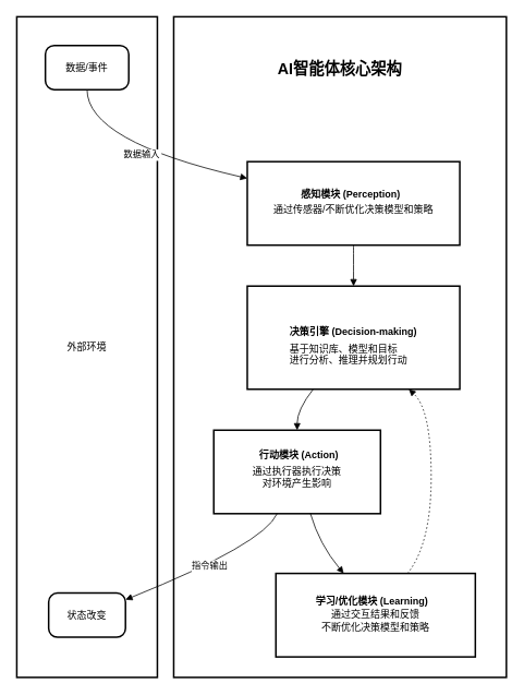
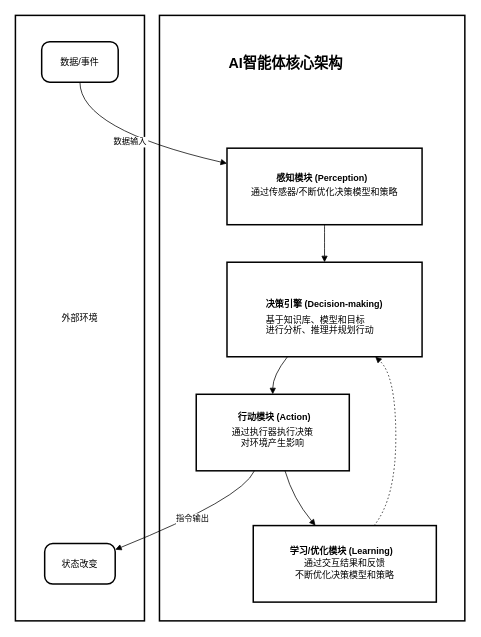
  <mxCell id="0" />
  <mxCell id="1" parent="0" />
  <mxCell id="2" value="" style="whiteSpace=wrap;strokeWidth=2;" vertex="1" parent="1"><mxGeometry x="212" y="20" width="407" height="807" as="geometry" /></mxCell>
  <mxCell id="3" value="外部环境" style="whiteSpace=wrap;strokeWidth=2;" vertex="1" parent="1"><mxGeometry x="20" y="20" width="172" height="807" as="geometry" /></mxCell>
  <mxCell id="4" value="数据/事件" style="rounded=1;arcSize=20;strokeWidth=2" vertex="1" parent="1"><mxGeometry x="55" y="55" width="102" height="54" as="geometry" /></mxCell>
  <mxCell id="5" value="状态改变" style="rounded=1;arcSize=20;strokeWidth=2" vertex="1" parent="1"><mxGeometry x="59" y="724" width="94" height="54" as="geometry" /></mxCell>
  <mxCell id="6" value="&#10;通过传感器/不断优化决策模型和策略" style="whiteSpace=wrap;strokeWidth=2;" vertex="1" parent="1"><mxGeometry x="302" y="197" width="260" height="102" as="geometry" /></mxCell>
  <mxCell id="7" value="决策引擎 (Decision-making)&#10;" style="whiteSpace=wrap;strokeWidth=2;fontStyle=1" vertex="1" parent="1"><mxGeometry x="302" y="349" width="260" height="126" as="geometry" /></mxCell>
  <mxCell id="8" value="&#10;通过执行器执行决策&#10;对环境产生影响" style="whiteSpace=wrap;strokeWidth=2;" vertex="1" parent="1"><mxGeometry x="261" y="525" width="204" height="102" as="geometry" /></mxCell>
  <mxCell id="9" value="&#10;通过交互结果和反馈&#10;不断优化决策模型和策略" style="whiteSpace=wrap;strokeWidth=2;" vertex="1" parent="1"><mxGeometry x="337" y="700" width="244" height="102" as="geometry" /></mxCell>
  <mxCell id="10" value="" style="curved=1;startArrow=none;endArrow=block;exitX=0.5;exitY=1;entryX=0.5;entryY=0;rounded=0;" edge="1" parent="1" source="6" target="7"><mxGeometry relative="1" as="geometry"><Array as="points" /></mxGeometry></mxCell>
  <mxCell id="11" value="" style="curved=1;startArrow=none;endArrow=block;exitX=0.31;exitY=1;entryX=0.5;entryY=0;rounded=0;" edge="1" parent="1" source="7" target="8"><mxGeometry relative="1" as="geometry"><Array as="points"><mxPoint x="363" y="500" /></Array></mxGeometry></mxCell>
  <mxCell id="12" value="" style="curved=1;startArrow=none;endArrow=block;exitX=0.58;exitY=1;entryX=0.34;entryY=0;rounded=0;" edge="1" parent="1" source="8" target="9"><mxGeometry relative="1" as="geometry"><Array as="points"><mxPoint x="390" y="664" /></Array></mxGeometry></mxCell>
  <mxCell id="13" value="" style="curved=1;dashed=1;dashPattern=2 3;startArrow=none;endArrow=block;exitX=0.66;exitY=0;entryX=0.76;entryY=1;rounded=0;" edge="1" parent="1" source="9" target="7"><mxGeometry relative="1" as="geometry"><Array as="points"><mxPoint x="527" y="664" /><mxPoint x="527" y="500" /></Array></mxGeometry></mxCell>
  <mxCell id="14" value="数据输入" style="curved=1;startArrow=none;endArrow=block;exitX=0.5;exitY=1;entryX=0;entryY=0.2;rounded=0;" edge="1" parent="1" source="4" target="6"><mxGeometry relative="1" as="geometry"><Array as="points"><mxPoint x="106" y="172" /></Array></mxGeometry></mxCell>
  <mxCell id="15" value="指令输出" style="curved=1;startArrow=none;endArrow=block;exitX=0.38;exitY=1;entryX=1;entryY=0.15;rounded=0;" edge="1" parent="1" source="8" target="5"><mxGeometry relative="1" as="geometry"><Array as="points"><mxPoint x="322" y="664" /></Array></mxGeometry></mxCell>
- <mxCell id="16" value="&lt;font style=&quot;&quot;&gt;&lt;b style=&quot;&quot;&gt;&lt;font style=&quot;font-size: 19px;&quot;&gt;&lt;br&gt;&lt;span style=&quot;color: rgb(0, 0, 0); font-family: Helvetica; font-style: normal; font-variant-ligatures: normal; font-variant-caps: normal; letter-spacing: normal; orphans: 2; text-align: center; text-indent: 0px; text-transform: none; widows: 2; word-spacing: 0px; -webkit-text-stroke-width: 0px; white-space: normal; text-decoration-thickness: initial; text-decoration-style: initial; text-decoration-color: initial; float: none; display: inline !important;&quot;&gt;AI智能体核心架构&lt;/span&gt;&lt;/font&gt;&lt;/b&gt;&lt;br&gt;&lt;/font&gt;" style="text;html=1;align=center;verticalAlign=middle;whiteSpace=wrap;rounded=0;" vertex="1" parent="1"><mxGeometry x="323" y="52.5" width="185" height="39" as="geometry" /></mxCell>
+ <mxCell id="16" value="&lt;font style=&quot;&quot;&gt;&lt;b style=&quot;&quot;&gt;&lt;font style=&quot;font-size: 19px;&quot;&gt;&lt;br&gt;&lt;span style=&quot;color: rgb(0, 0, 0); font-family: Helvetica; font-style: normal; font-variant-ligatures: normal; font-variant-caps: normal; letter-spacing: normal; orphans: 2; text-align: center; text-indent: 0px; text-transform: none; widows: 2; word-spacing: 0px; -webkit-text-stroke-width: 0px; white-space: normal; text-decoration-thickness: initial; text-decoration-style: initial; text-decoration-color: initial; float: none; display: inline !important;&quot;&gt;AI智能体核心架构&lt;/span&gt;&lt;/font&gt;&lt;/b&gt;&lt;br&gt;&lt;/font&gt;" style="text;html=1;align=center;verticalAlign=middle;whiteSpace=wrap;rounded=0;" vertex="1" parent="1"><mxGeometry x="288" y="52.5" width="185" height="39" as="geometry" /></mxCell>
  <mxCell id="17" value="&lt;span style=&quot;font-weight: normal;&quot;&gt;&lt;span style=&quot;color: rgb(0, 0, 0); font-family: Helvetica; font-size: 12px; font-style: normal; font-variant-ligatures: normal; font-variant-caps: normal; letter-spacing: normal; orphans: 2; text-align: center; text-indent: 0px; text-transform: none; widows: 2; word-spacing: 0px; -webkit-text-stroke-width: 0px; white-space: normal; text-decoration-thickness: initial; text-decoration-style: initial; text-decoration-color: initial; float: none; display: inline !important;&quot;&gt;基于知识库、模型和目标&lt;/span&gt;&lt;br style=&quot;forced-color-adjust: none; padding: 0px; margin: 0px; color: rgb(0, 0, 0); font-family: Helvetica; font-size: 12px; font-style: normal; font-variant-ligatures: normal; font-variant-caps: normal; letter-spacing: normal; orphans: 2; text-align: center; text-indent: 0px; text-transform: none; widows: 2; word-spacing: 0px; -webkit-text-stroke-width: 0px; white-space: normal; text-decoration-thickness: initial; text-decoration-style: initial; text-decoration-color: initial;&quot;&gt;&lt;span style=&quot;color: rgb(0, 0, 0); font-family: Helvetica; font-size: 12px; font-style: normal; font-variant-ligatures: normal; font-variant-caps: normal; letter-spacing: normal; orphans: 2; text-align: center; text-indent: 0px; text-transform: none; widows: 2; word-spacing: 0px; -webkit-text-stroke-width: 0px; white-space: normal; text-decoration-thickness: initial; text-decoration-style: initial; text-decoration-color: initial; float: none; display: inline !important;&quot;&gt;进行分析、推理并规划行动&lt;/span&gt;&lt;/span&gt;" style="text;whiteSpace=wrap;html=1;fontStyle=1" vertex="1" parent="1"><mxGeometry x="352.002" y="412.004" width="172" height="51" as="geometry" /></mxCell>
  <mxCell id="18" value="&lt;span style=&quot;color: rgb(0, 0, 0); font-family: Helvetica; font-size: 12px; font-style: normal; font-variant-ligatures: normal; font-variant-caps: normal; letter-spacing: normal; orphans: 2; text-align: center; text-indent: 0px; text-transform: none; widows: 2; word-spacing: 0px; -webkit-text-stroke-width: 0px; white-space: normal; text-decoration-thickness: initial; text-decoration-style: initial; text-decoration-color: initial; float: none; display: inline !important;&quot;&gt;&lt;b&gt;行动模块 (Action)&lt;/b&gt;&lt;/span&gt;" style="text;whiteSpace=wrap;html=1;" vertex="1" parent="1"><mxGeometry x="315.002" y="542.002" width="165" height="36" as="geometry" /></mxCell>
  <mxCell id="19" value="&lt;span style=&quot;color: rgb(0, 0, 0); font-family: Helvetica; font-size: 12px; font-style: normal; font-variant-ligatures: normal; font-variant-caps: normal; letter-spacing: normal; orphans: 2; text-align: center; text-indent: 0px; text-transform: none; widows: 2; word-spacing: 0px; -webkit-text-stroke-width: 0px; white-space: normal; text-decoration-thickness: initial; text-decoration-style: initial; text-decoration-color: initial; float: none; display: inline !important;&quot;&gt;&lt;b&gt;学习/优化模块 (Learning)&lt;/b&gt;&lt;/span&gt;" style="text;whiteSpace=wrap;html=1;" vertex="1" parent="1"><mxGeometry x="384.004" y="720" width="161" height="36" as="geometry" /></mxCell>
  <mxCell id="20" value="&lt;span style=&quot;color: rgb(0, 0, 0); font-family: Helvetica; font-size: 12px; font-style: normal; font-variant-ligatures: normal; font-variant-caps: normal; letter-spacing: normal; orphans: 2; text-align: center; text-indent: 0px; text-transform: none; widows: 2; word-spacing: 0px; -webkit-text-stroke-width: 0px; white-space: normal; text-decoration-thickness: initial; text-decoration-style: initial; text-decoration-color: initial; float: none; display: inline !important;&quot;&gt;&lt;b&gt;感知模块 (Perception)&lt;/b&gt;&lt;/span&gt;" style="text;whiteSpace=wrap;html=1;" vertex="1" parent="1"><mxGeometry x="365.505" y="223.001" width="145" height="36" as="geometry" /></mxCell>
